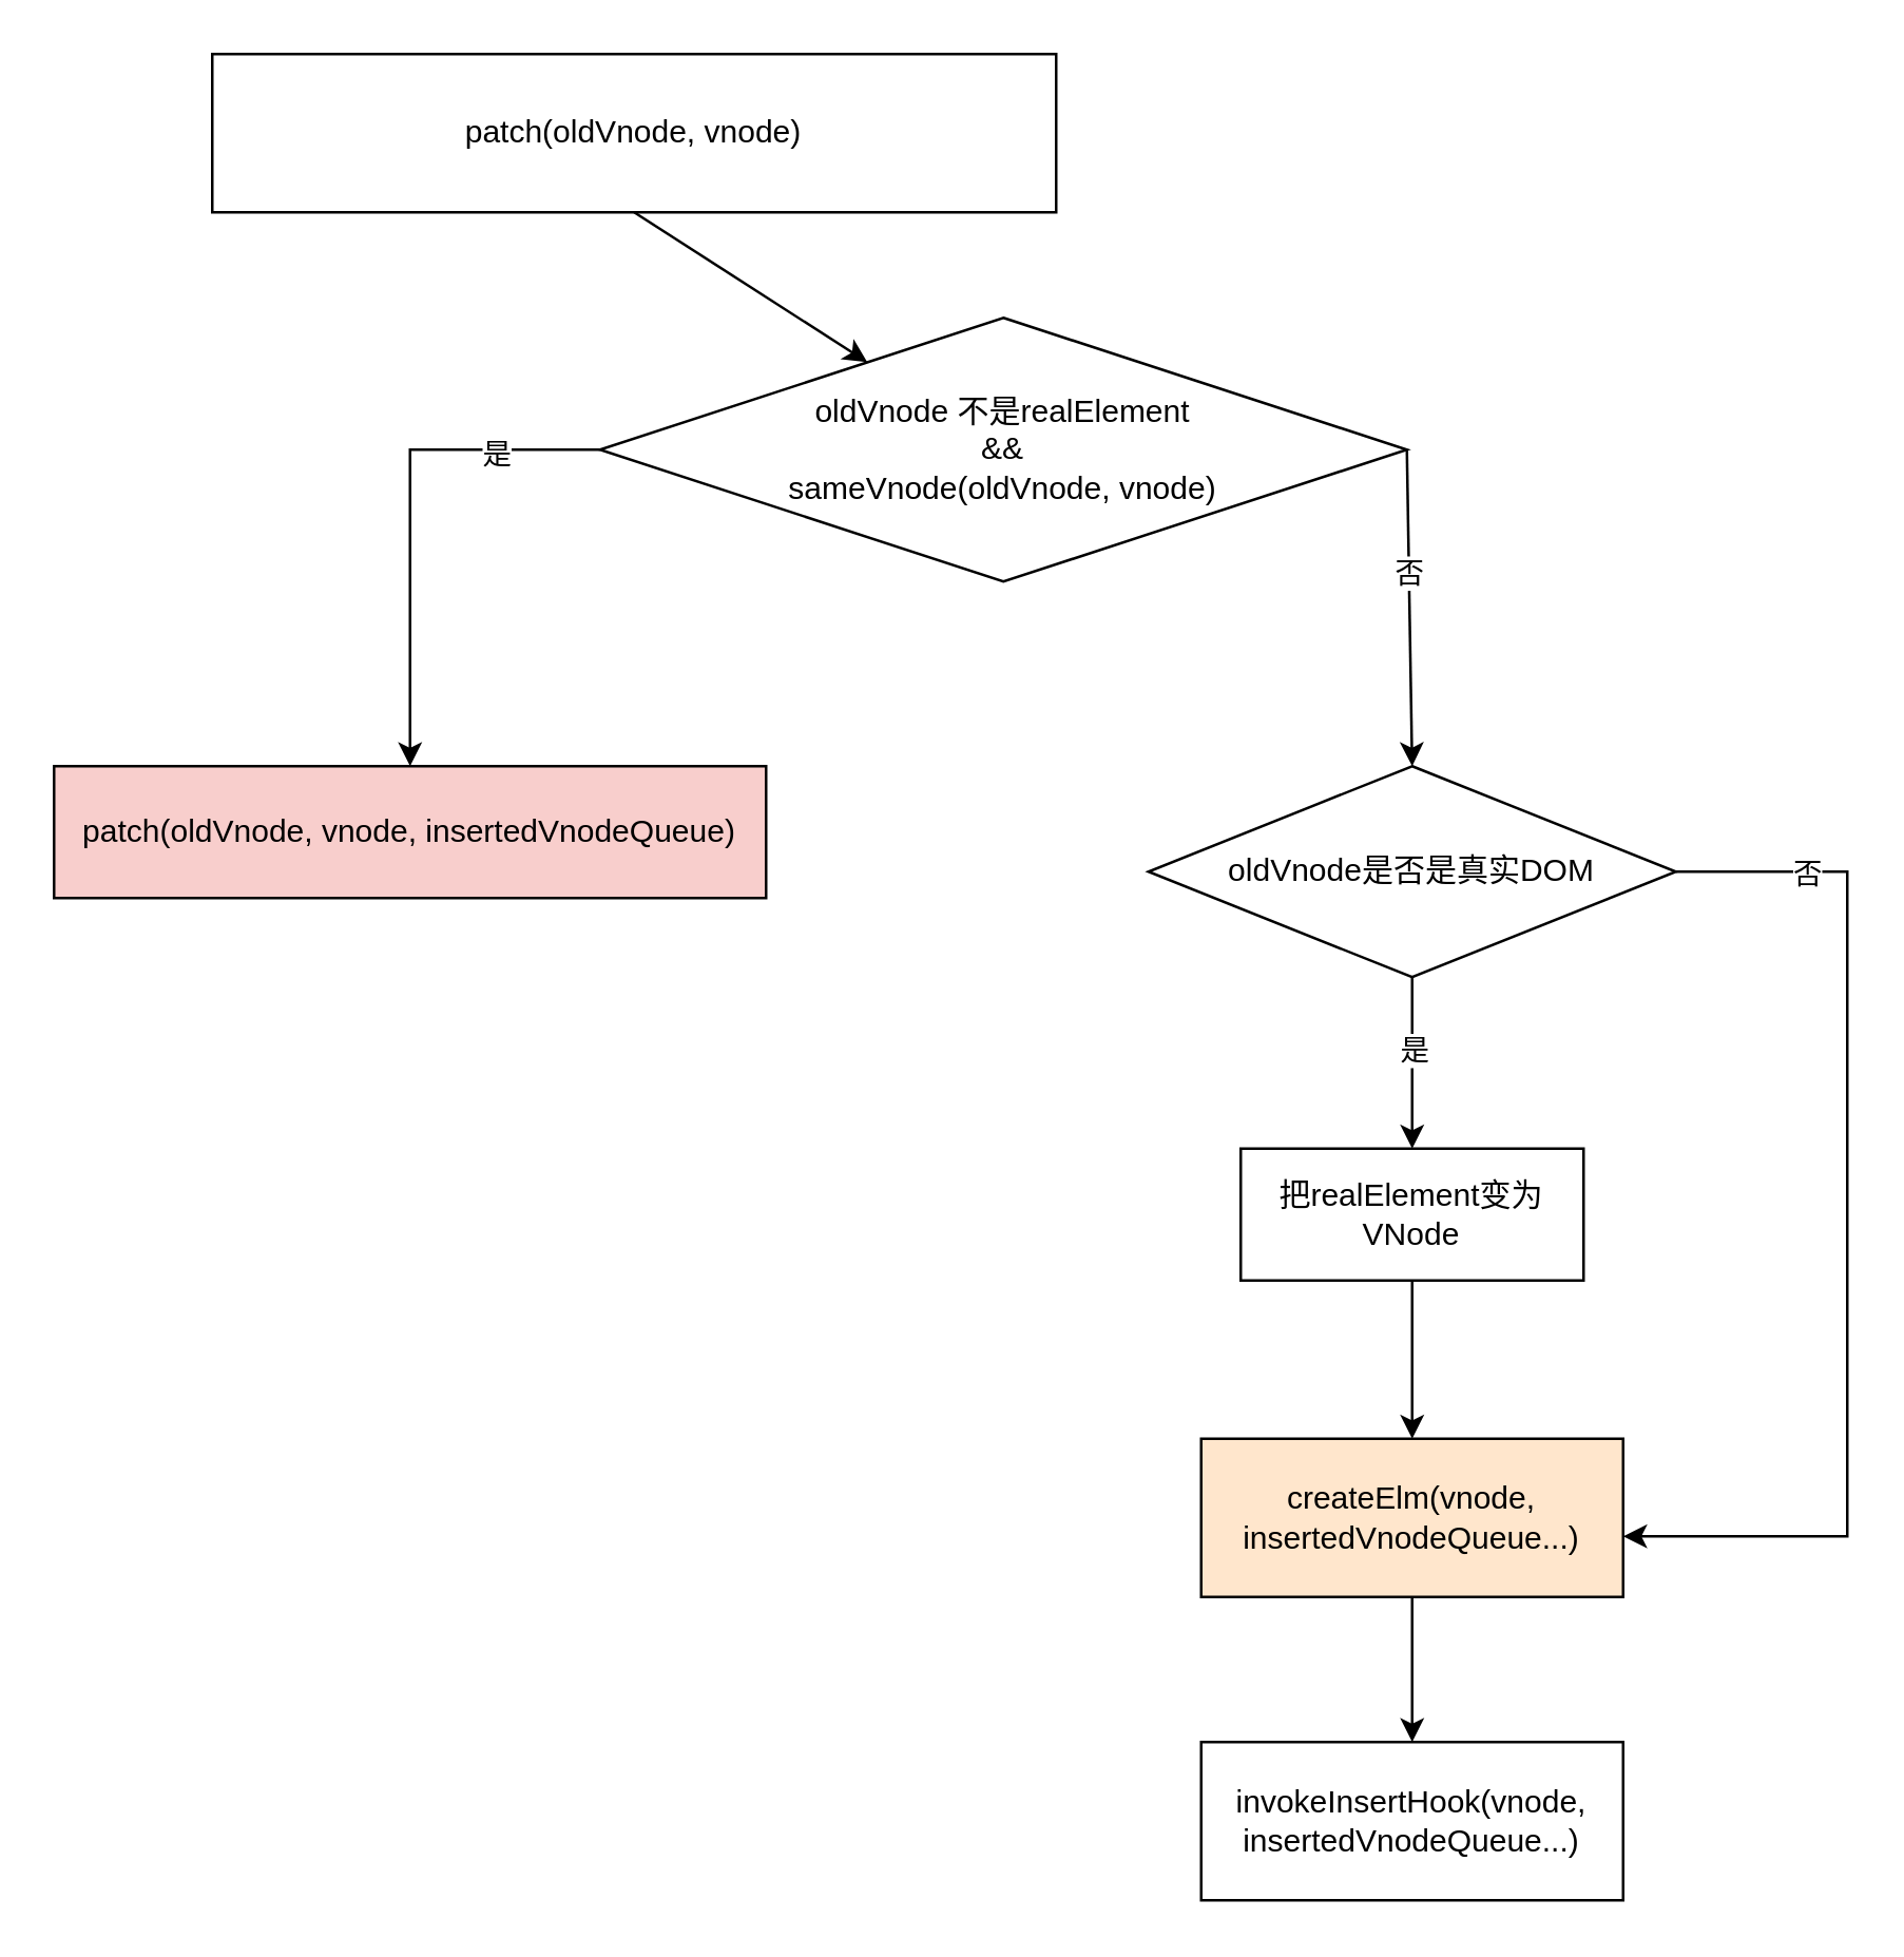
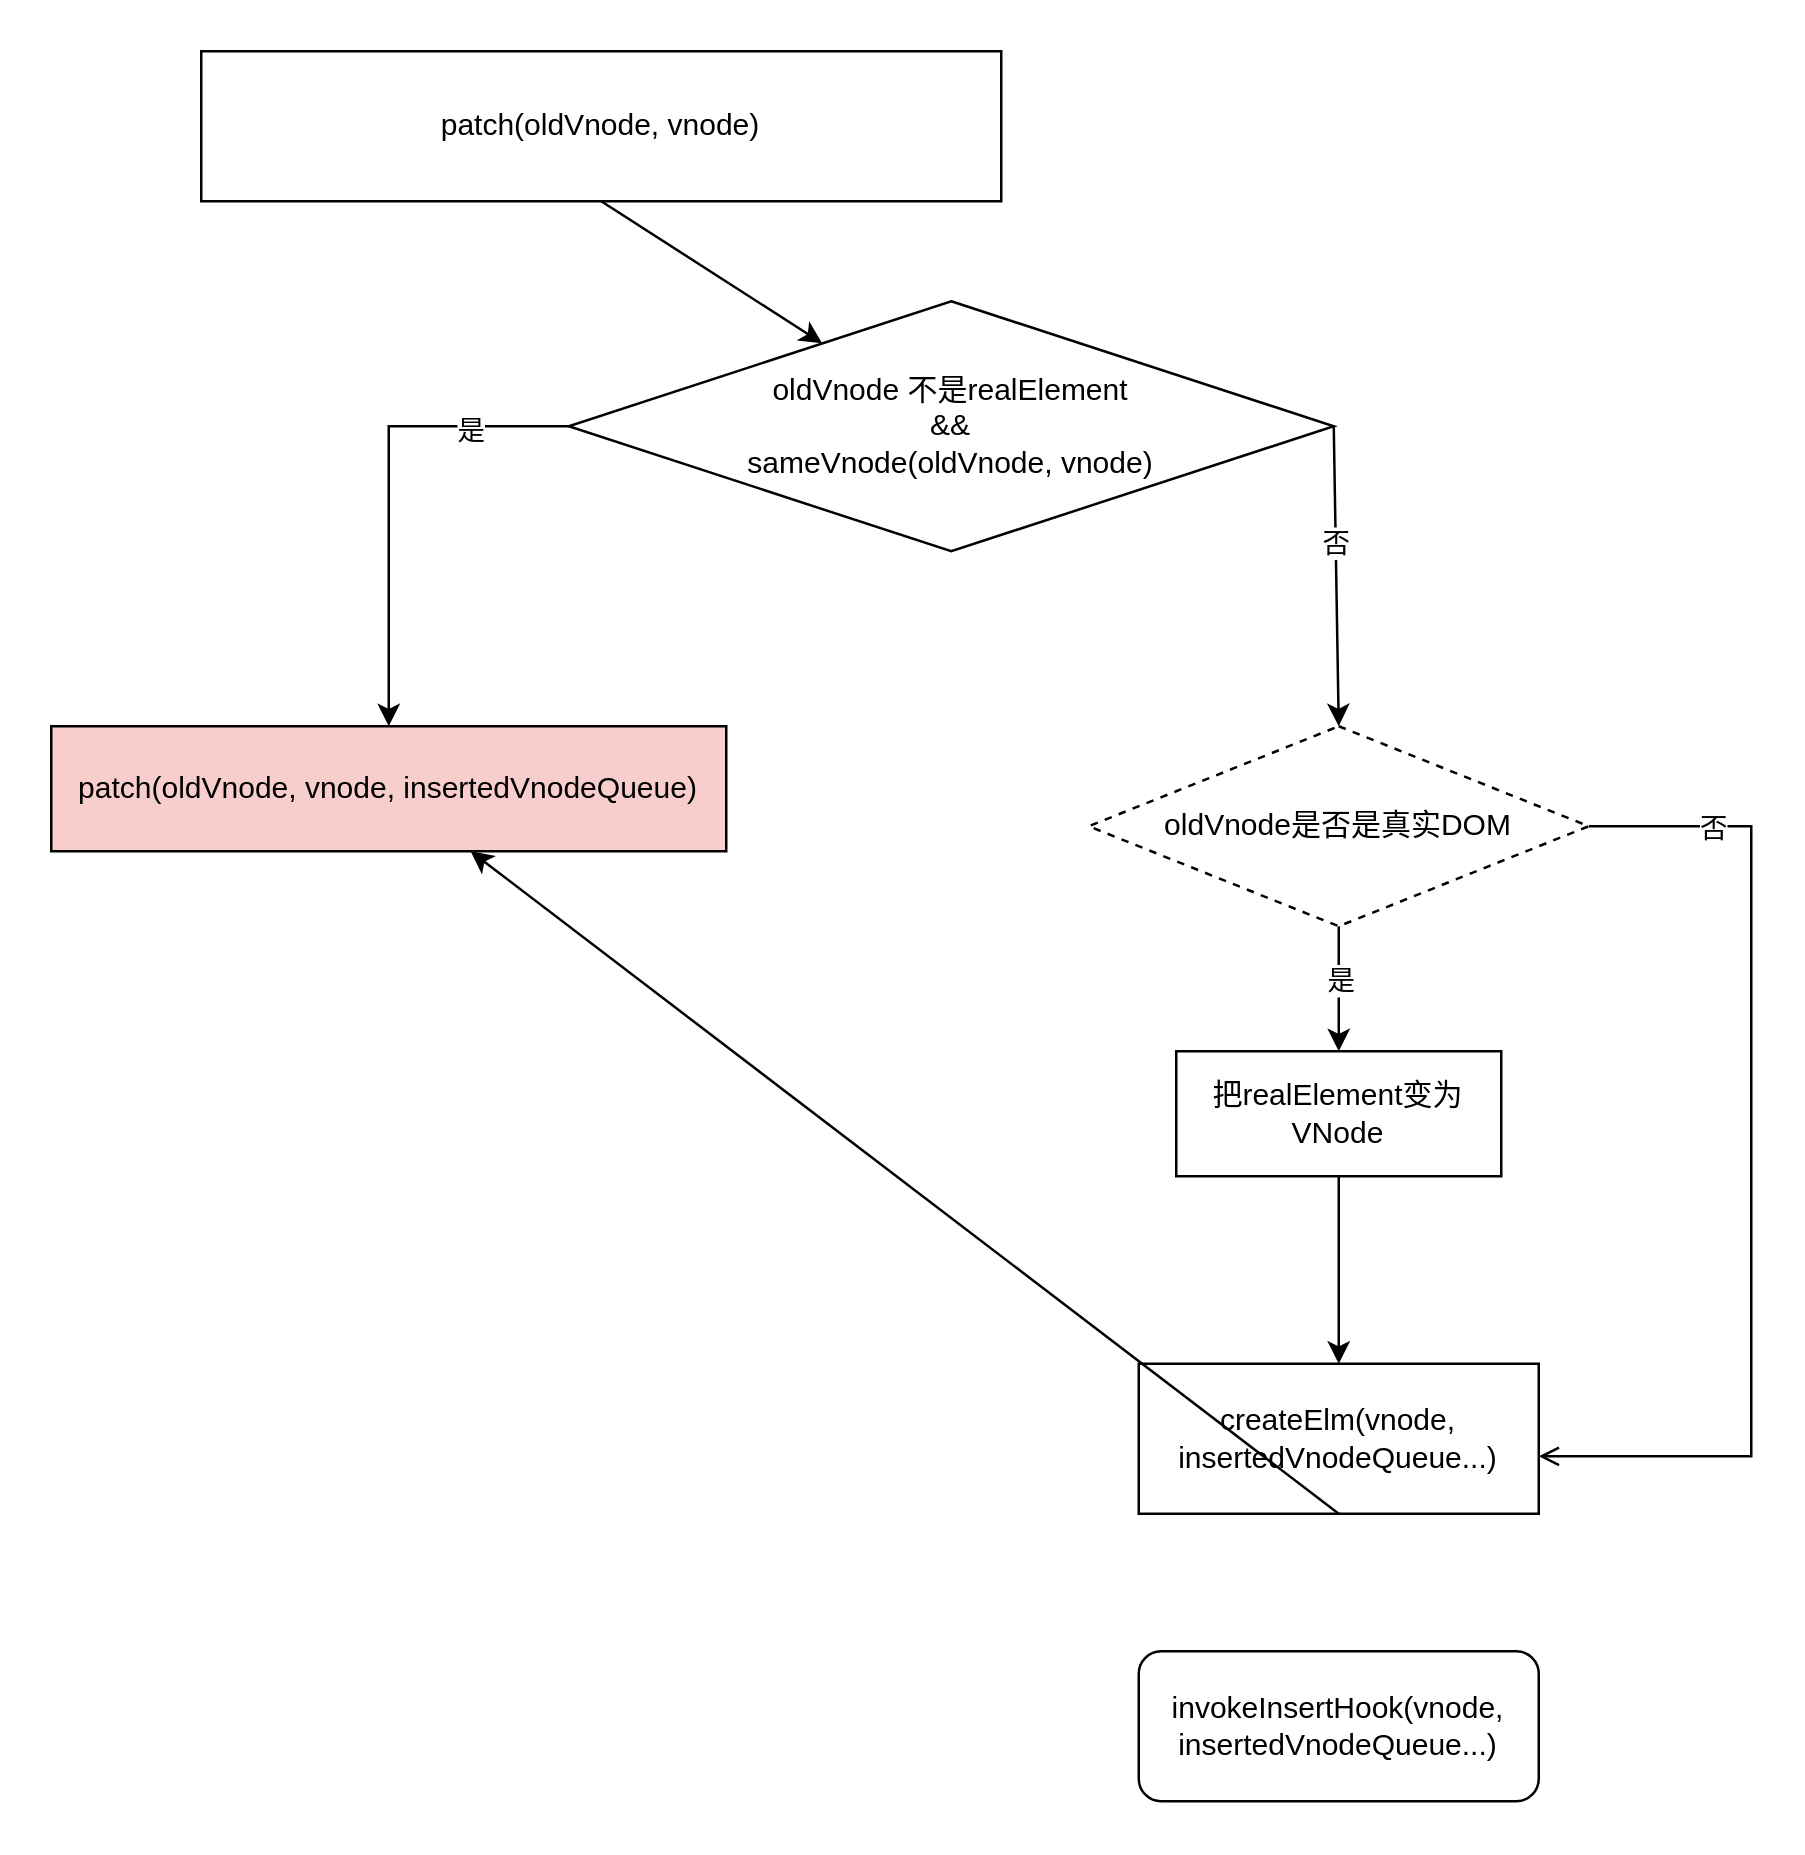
  <mxCell id="0" />
  <mxCell id="1" parent="0" />
  <mxCell id="2" value="patch(oldVnode, vnode)" style="rounded=0;whiteSpace=wrap;html=1;" vertex="1" parent="1"><mxGeometry x="80" y="20" width="320" height="60" as="geometry" /></mxCell>
  <mxCell id="3" value="patch(oldVnode, vnode, insertedVnodeQueue)" style="rounded=0;whiteSpace=wrap;html=1;align=center;fillColor=#f8cecc;" vertex="1" parent="1"><mxGeometry x="20" y="290" width="270" height="50" as="geometry" /></mxCell>
- <mxCell id="4" value="oldVnode是否是真实DOM" style="rhombus;whiteSpace=wrap;html=1;align=center;" vertex="1" parent="1"><mxGeometry x="435" y="290" width="200" height="80" as="geometry" /></mxCell>
- <mxCell id="5" value="把realElement变为VNode" style="rounded=0;whiteSpace=wrap;html=1;align=center;" vertex="1" parent="1"><mxGeometry x="470" y="435" width="130" height="50" as="geometry" /></mxCell>
+ <mxCell id="4" value="oldVnode是否是真实DOM" style="rhombus;whiteSpace=wrap;html=1;align=center;dashed=1;" vertex="1" parent="1"><mxGeometry x="435" y="290" width="200" height="80" as="geometry" /></mxCell>
+ <mxCell id="5" value="把realElement变为VNode" style="rounded=0;whiteSpace=wrap;html=1;align=center;" vertex="1" parent="1"><mxGeometry x="470" y="420" width="130" height="50" as="geometry" /></mxCell>
  <mxCell id="6" value="" style="endArrow=classic;html=1;rounded=0;exitX=0.5;exitY=1;exitDx=0;exitDy=0;" edge="1" parent="1" source="4" target="5"><mxGeometry width="50" height="50" relative="1" as="geometry"><mxPoint x="430" y="430" as="sourcePoint" /><mxPoint x="480" y="380" as="targetPoint" /></mxGeometry></mxCell>
  <mxCell id="7" value="是" style="edgeLabel;html=1;align=center;verticalAlign=middle;resizable=0;points=[];" vertex="1" connectable="0" parent="6"><mxGeometry x="-0.16" relative="1" as="geometry"><mxPoint as="offset" /></mxGeometry></mxCell>
- <mxCell id="8" value="createElm(vnode, insertedVnodeQueue...)" style="rounded=0;whiteSpace=wrap;html=1;align=center;fillColor=#ffe6cc;" vertex="1" parent="1"><mxGeometry x="455" y="545" width="160" height="60" as="geometry" /></mxCell>
- <mxCell id="9" value="invokeInsertHook(vnode, insertedVnodeQueue...)" style="rounded=0;whiteSpace=wrap;html=1;align=center;" vertex="1" parent="1"><mxGeometry x="455" y="660" width="160" height="60" as="geometry" /></mxCell>
+ <mxCell id="8" value="createElm(vnode, insertedVnodeQueue...)" style="rounded=0;whiteSpace=wrap;html=1;align=center;" vertex="1" parent="1"><mxGeometry x="455" y="545" width="160" height="60" as="geometry" /></mxCell>
+ <mxCell id="9" value="invokeInsertHook(vnode, insertedVnodeQueue...)" style="whiteSpace=wrap;html=1;align=center;rounded=1;" vertex="1" parent="1"><mxGeometry x="455" y="660" width="160" height="60" as="geometry" /></mxCell>
  <mxCell id="10" value="" style="endArrow=classic;html=1;rounded=0;exitX=0.5;exitY=1;exitDx=0;exitDy=0;entryX=0.5;entryY=0;entryDx=0;entryDy=0;" edge="1" parent="1" source="5" target="8"><mxGeometry width="50" height="50" relative="1" as="geometry"><mxPoint x="480" y="600" as="sourcePoint" /><mxPoint x="530" y="550" as="targetPoint" /></mxGeometry></mxCell>
- <mxCell id="11" value="" style="endArrow=classic;html=1;rounded=0;exitX=0.5;exitY=1;exitDx=0;exitDy=0;entryX=0.5;entryY=0;entryDx=0;entryDy=0;" edge="1" parent="1" source="8" target="9"><mxGeometry width="50" height="50" relative="1" as="geometry"><mxPoint x="480" y="600" as="sourcePoint" /><mxPoint x="530" y="550" as="targetPoint" /></mxGeometry></mxCell>
- <mxCell id="12" value="" style="endArrow=classic;html=1;rounded=0;exitX=1;exitY=0.5;exitDx=0;exitDy=0;entryX=1;entryY=0.617;entryDx=0;entryDy=0;entryPerimeter=0;" edge="1" parent="1" source="4" target="8"><mxGeometry width="50" height="50" relative="1" as="geometry"><mxPoint x="620" y="560" as="sourcePoint" /><mxPoint x="670" y="510" as="targetPoint" /><Array as="points"><mxPoint x="700" y="330" /><mxPoint x="700" y="582" /></Array></mxGeometry></mxCell>
+ <mxCell id="11" value="" style="endArrow=classic;html=1;rounded=0;exitX=0.5;exitY=1;exitDx=0;exitDy=0;" edge="1" parent="1" source="8" target="3"><mxGeometry width="50" height="50" relative="1" as="geometry"><mxPoint x="480" y="600" as="sourcePoint" /><mxPoint x="530" y="550" as="targetPoint" /></mxGeometry></mxCell>
+ <mxCell id="12" value="" style="endArrow=open;html=1;rounded=0;exitX=1;exitY=0.5;exitDx=0;exitDy=0;entryX=1;entryY=0.617;entryDx=0;entryDy=0;entryPerimeter=0;" edge="1" parent="1" source="4" target="8"><mxGeometry width="50" height="50" relative="1" as="geometry"><mxPoint x="620" y="560" as="sourcePoint" /><mxPoint x="670" y="510" as="targetPoint" /><Array as="points"><mxPoint x="700" y="330" /><mxPoint x="700" y="582" /></Array></mxGeometry></mxCell>
  <mxCell id="13" value="否" style="edgeLabel;html=1;align=center;verticalAlign=middle;resizable=0;points=[];" vertex="1" connectable="0" parent="12"><mxGeometry x="-0.756" relative="1" as="geometry"><mxPoint as="offset" /></mxGeometry></mxCell>
  <mxCell id="14" value="&lt;span&gt;oldVnode 不是realElement&lt;/span&gt;&lt;br&gt;&lt;span&gt;&amp;amp;&amp;amp;&lt;/span&gt;&lt;br&gt;&lt;span&gt;sameVnode(oldVnode, vnode)&lt;/span&gt;" style="rhombus;whiteSpace=wrap;html=1;align=center;" vertex="1" parent="1"><mxGeometry x="227" y="120" width="306" height="100" as="geometry" /></mxCell>
  <mxCell id="15" value="" style="endArrow=classic;html=1;rounded=0;exitX=0;exitY=0.5;exitDx=0;exitDy=0;entryX=0.5;entryY=0;entryDx=0;entryDy=0;" edge="1" parent="1" source="14" target="3"><mxGeometry width="50" height="50" relative="1" as="geometry"><mxPoint x="440" y="370" as="sourcePoint" /><mxPoint x="490" y="320" as="targetPoint" /><Array as="points"><mxPoint x="155" y="170" /></Array></mxGeometry></mxCell>
  <mxCell id="16" value="是" style="edgeLabel;html=1;align=center;verticalAlign=middle;resizable=0;points=[];" vertex="1" connectable="0" parent="15"><mxGeometry x="-0.583" y="1" relative="1" as="geometry"><mxPoint as="offset" /></mxGeometry></mxCell>
  <mxCell id="17" value="" style="endArrow=classic;html=1;rounded=0;exitX=1;exitY=0.5;exitDx=0;exitDy=0;entryX=0.5;entryY=0;entryDx=0;entryDy=0;" edge="1" parent="1" source="14" target="4"><mxGeometry width="50" height="50" relative="1" as="geometry"><mxPoint x="440" y="370" as="sourcePoint" /><mxPoint x="490" y="320" as="targetPoint" /></mxGeometry></mxCell>
  <mxCell id="18" value="否" style="edgeLabel;html=1;align=center;verticalAlign=middle;resizable=0;points=[];" vertex="1" connectable="0" parent="17"><mxGeometry x="-0.217" relative="1" as="geometry"><mxPoint as="offset" /></mxGeometry></mxCell>
  <mxCell id="19" value="" style="endArrow=classic;html=1;rounded=0;exitX=0.5;exitY=1;exitDx=0;exitDy=0;" edge="1" parent="1" source="2" target="14"><mxGeometry width="50" height="50" relative="1" as="geometry"><mxPoint x="440" y="250" as="sourcePoint" /><mxPoint x="490" y="200" as="targetPoint" /></mxGeometry></mxCell>
